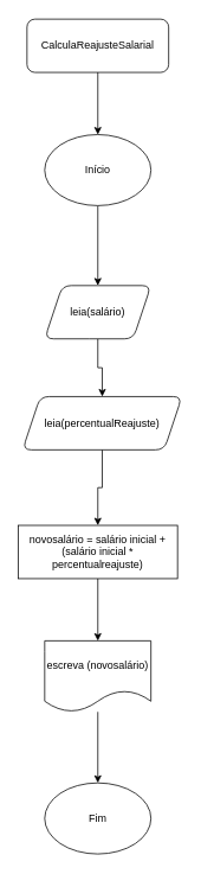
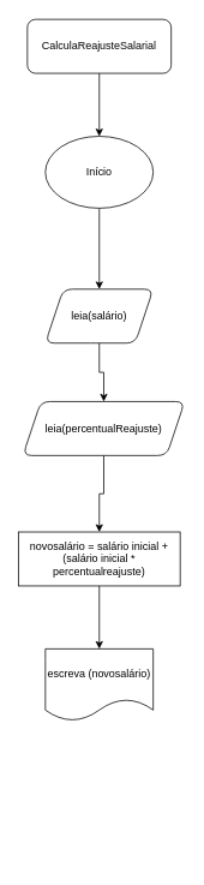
  <mxCell id="0" />
  <mxCell id="1" parent="0" />
  <mxCell id="2" value="" style="edgeStyle=orthogonalEdgeStyle;rounded=0;orthogonalLoop=1;jettySize=auto;html=1;" parent="1" source="3" target="5" edge="1"><mxGeometry relative="1" as="geometry" /></mxCell>
  <mxCell id="3" value="CalculaReajusteSalarial" style="rounded=1;whiteSpace=wrap;html=1;" parent="1" vertex="1"><mxGeometry x="30" y="20" width="160" height="60" as="geometry" /></mxCell>
  <mxCell id="4" value="" style="edgeStyle=orthogonalEdgeStyle;rounded=0;orthogonalLoop=1;jettySize=auto;html=1;" parent="1" source="5" target="7" edge="1"><mxGeometry relative="1" as="geometry" /></mxCell>
  <mxCell id="5" value="Início" style="ellipse;whiteSpace=wrap;html=1;rounded=1;" parent="1" vertex="1"><mxGeometry x="50" y="150" width="120" height="80" as="geometry" /></mxCell>
  <mxCell id="6" value="" style="edgeStyle=orthogonalEdgeStyle;rounded=0;orthogonalLoop=1;jettySize=auto;html=1;" parent="1" source="7" target="9" edge="1"><mxGeometry relative="1" as="geometry" /></mxCell>
  <mxCell id="7" value="leia(salário)" style="shape=parallelogram;perimeter=parallelogramPerimeter;whiteSpace=wrap;html=1;fixedSize=1;rounded=1;" parent="1" vertex="1"><mxGeometry x="50" y="320" width="120" height="60" as="geometry" /></mxCell>
  <mxCell id="8" value="" style="edgeStyle=orthogonalEdgeStyle;rounded=0;orthogonalLoop=1;jettySize=auto;html=1;" parent="1" source="9" target="11" edge="1"><mxGeometry relative="1" as="geometry" /></mxCell>
  <mxCell id="9" value="leia(percentualReajuste)" style="shape=parallelogram;perimeter=parallelogramPerimeter;whiteSpace=wrap;html=1;fixedSize=1;rounded=1;" parent="1" vertex="1"><mxGeometry x="25" y="445" width="180" height="60" as="geometry" /></mxCell>
  <mxCell id="10" value="" style="edgeStyle=orthogonalEdgeStyle;rounded=0;orthogonalLoop=1;jettySize=auto;html=1;" parent="1" source="11" target="13" edge="1"><mxGeometry relative="1" as="geometry" /></mxCell>
  <mxCell id="11" value="novosalário = salário inicial + (salário inicial * percentualreajuste)" style="rounded=0;whiteSpace=wrap;html=1;" parent="1" vertex="1"><mxGeometry x="20" y="590" width="180" height="60" as="geometry" /></mxCell>
- <mxCell id="12" value="" style="edgeStyle=orthogonalEdgeStyle;rounded=0;orthogonalLoop=1;jettySize=auto;html=1;" parent="1" source="13" target="14" edge="1"><mxGeometry relative="1" as="geometry" /></mxCell>
  <mxCell id="13" value="escreva (novosalário)" style="shape=document;whiteSpace=wrap;html=1;boundedLbl=1;rounded=0;" parent="1" vertex="1"><mxGeometry x="50" y="720" width="120" height="80" as="geometry" /></mxCell>
- <mxCell id="14" value="Fim" style="ellipse;whiteSpace=wrap;html=1;rounded=0;" parent="1" vertex="1"><mxGeometry x="50" y="880" width="120" height="80" as="geometry" /></mxCell>
